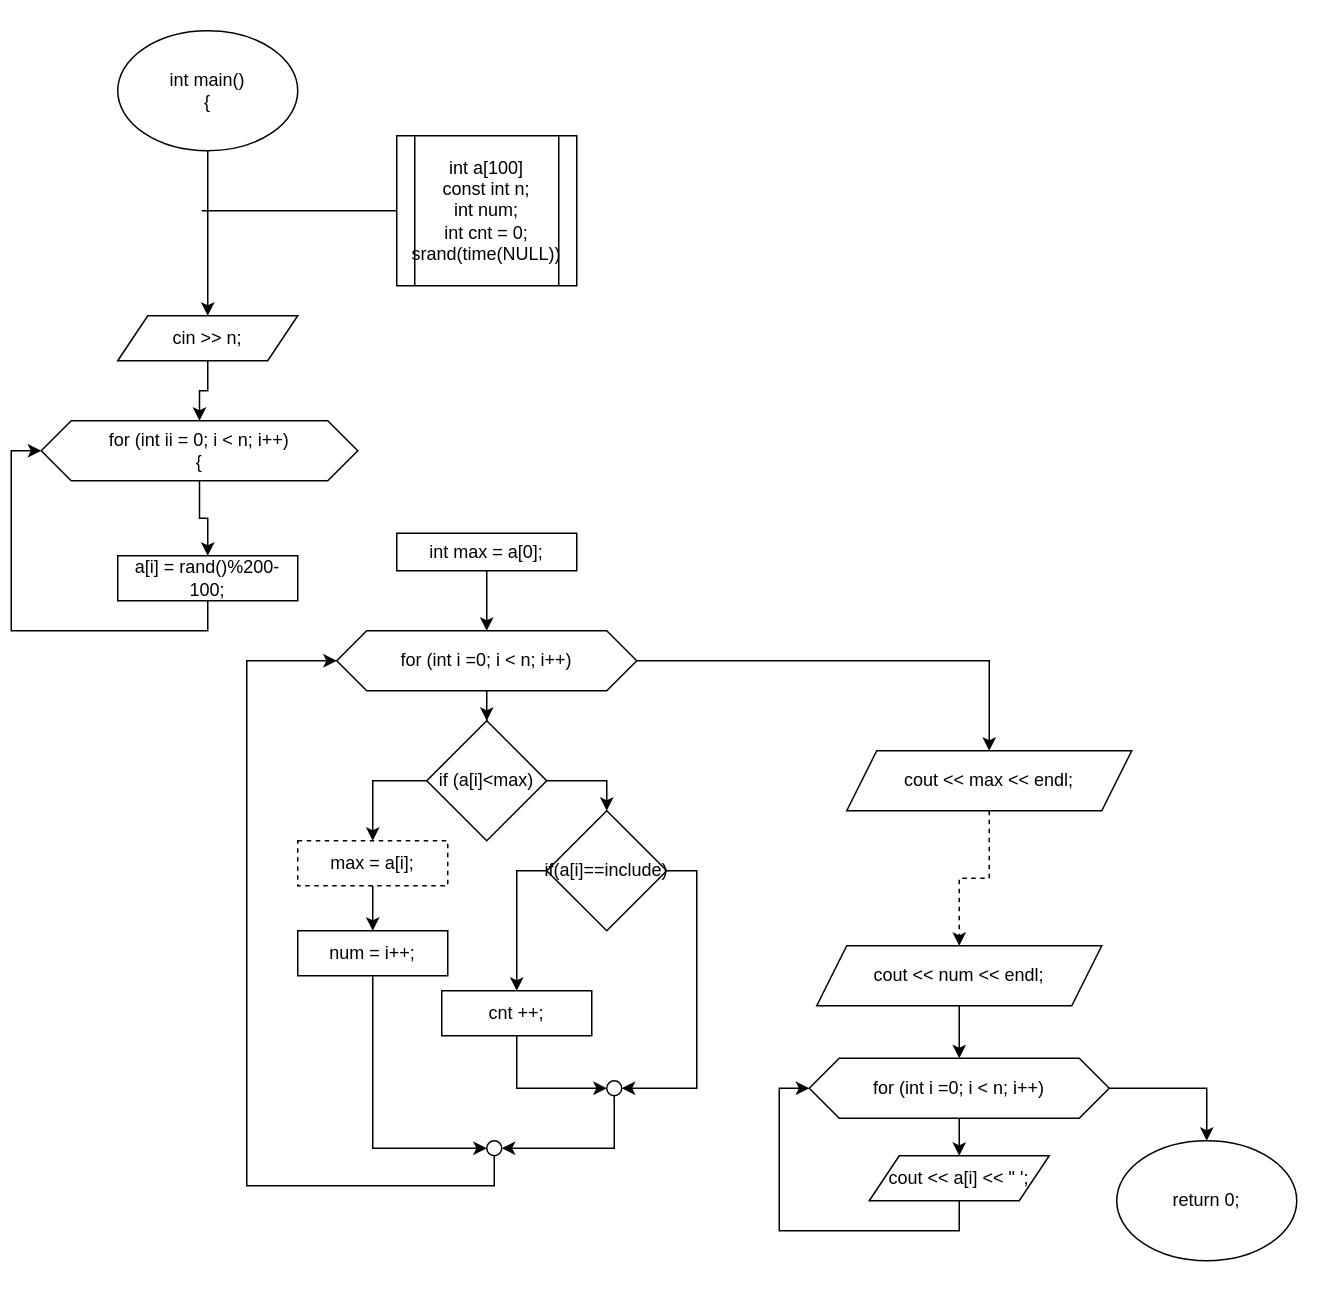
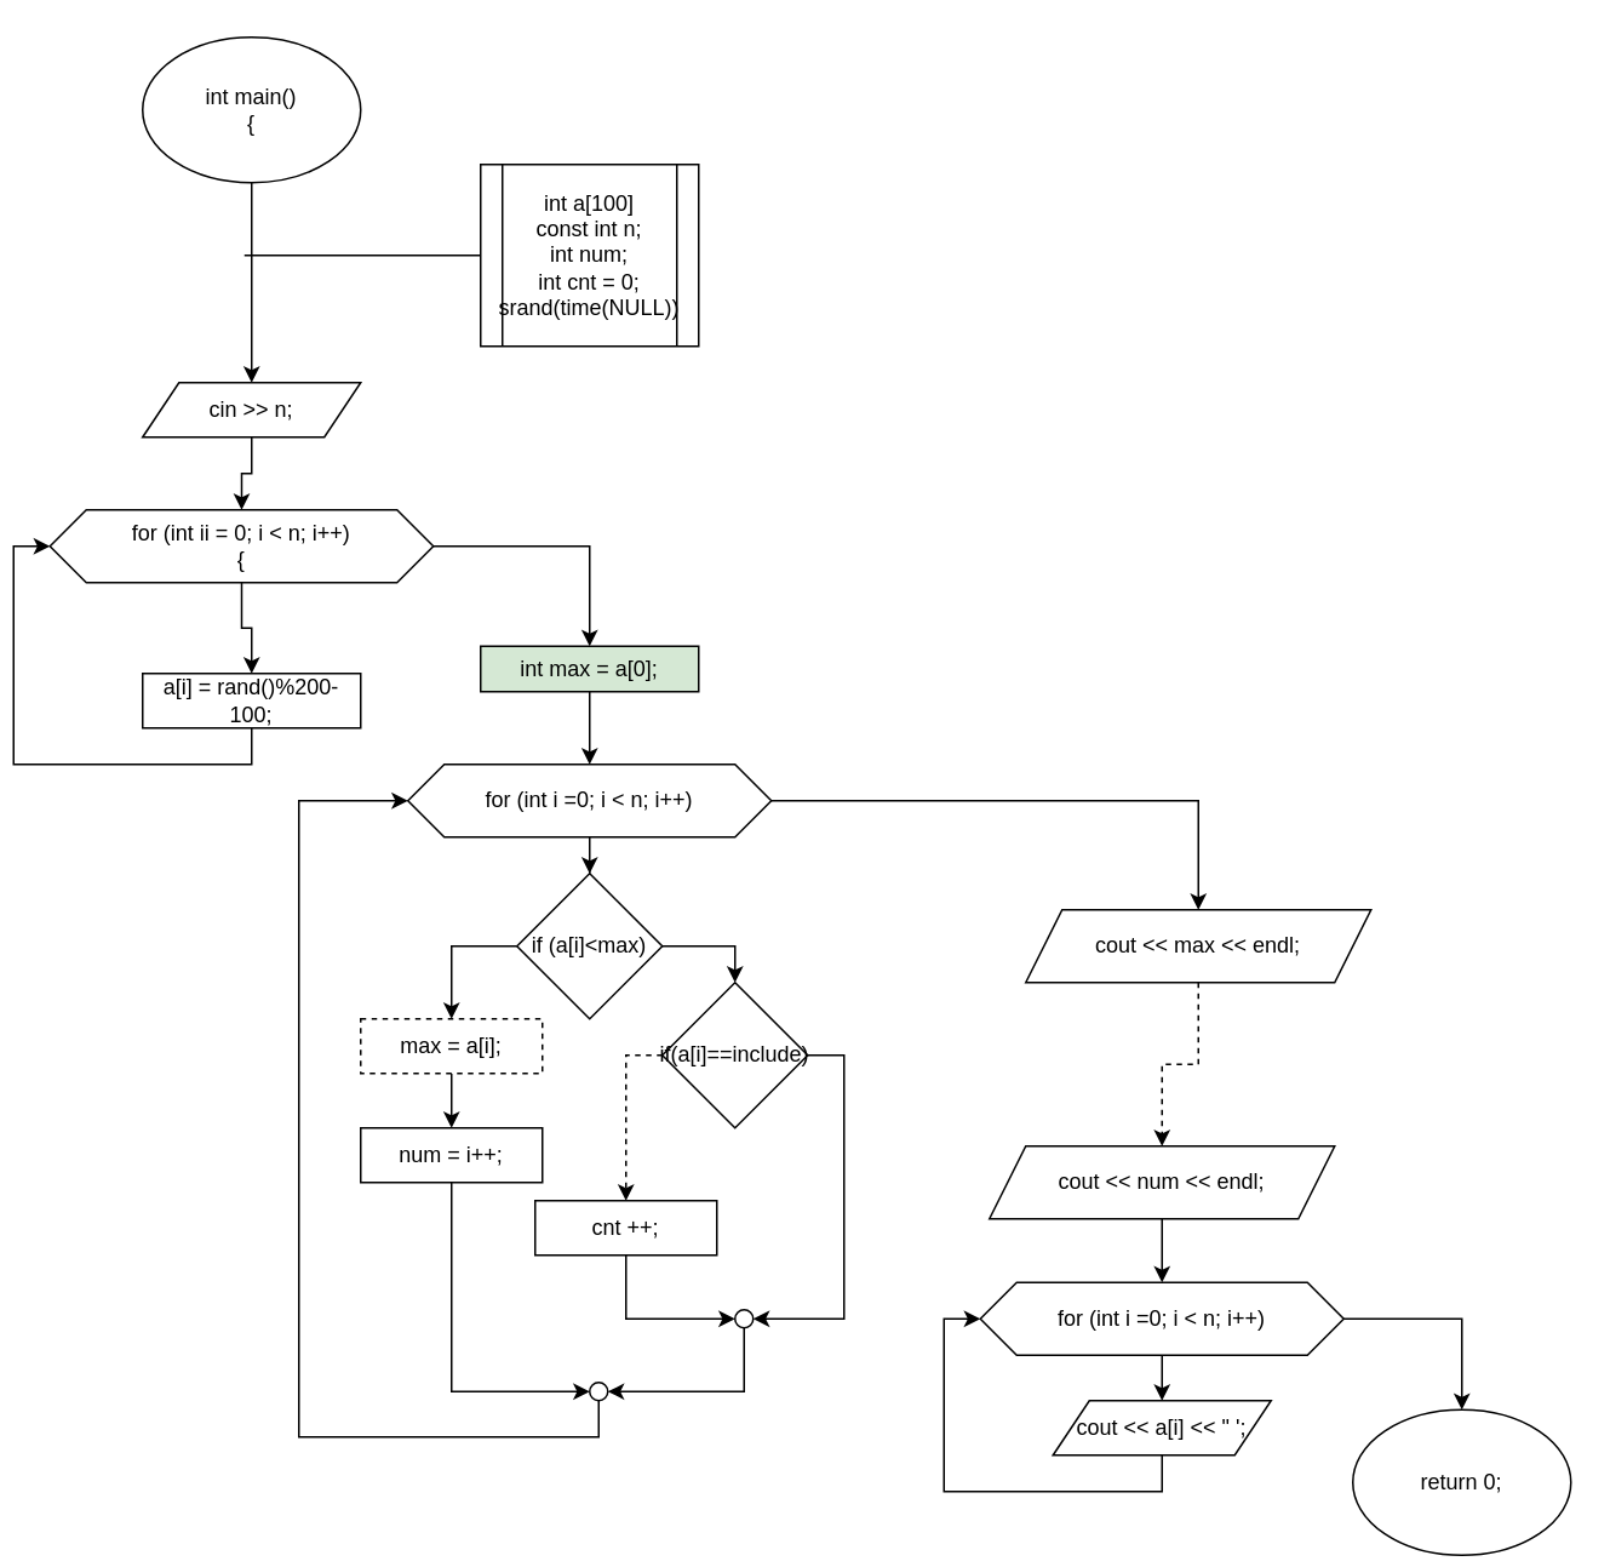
  <mxCell id="0" />
  <mxCell id="1" parent="0" />
  <mxCell id="2" value="" style="edgeStyle=orthogonalEdgeStyle;rounded=0;orthogonalLoop=1;jettySize=auto;html=1;" edge="1" parent="1" source="3" target="5"><mxGeometry relative="1" as="geometry" /></mxCell>
  <mxCell id="3" value="int main()&lt;br&gt;{" style="ellipse;whiteSpace=wrap;html=1;" vertex="1" parent="1"><mxGeometry x="71" y="20" width="120" height="80" as="geometry" /></mxCell>
  <mxCell id="4" value="" style="edgeStyle=orthogonalEdgeStyle;rounded=0;orthogonalLoop=1;jettySize=auto;html=1;" edge="1" parent="1" source="5" target="10"><mxGeometry relative="1" as="geometry" /></mxCell>
  <mxCell id="5" value="cin &amp;gt;&amp;gt; n;" style="shape=parallelogram;perimeter=parallelogramPerimeter;whiteSpace=wrap;html=1;fixedSize=1;" vertex="1" parent="1"><mxGeometry x="71" y="210" width="120" height="30" as="geometry" /></mxCell>
  <mxCell id="6" value="int a[100]&lt;br&gt;const int n;&lt;br&gt;int num;&lt;br&gt;int cnt = 0;&lt;br&gt;srand(time(NULL))" style="shape=process;whiteSpace=wrap;html=1;backgroundOutline=1;" vertex="1" parent="1"><mxGeometry x="257" y="90" width="120" height="100" as="geometry" /></mxCell>
  <mxCell id="7" value="" style="endArrow=none;html=1;rounded=0;entryX=0;entryY=0.5;entryDx=0;entryDy=0;" edge="1" parent="1" target="6"><mxGeometry width="50" height="50" relative="1" as="geometry"><mxPoint x="127" y="140" as="sourcePoint" /><mxPoint x="147" y="370" as="targetPoint" /></mxGeometry></mxCell>
  <mxCell id="8" value="" style="edgeStyle=orthogonalEdgeStyle;rounded=0;orthogonalLoop=1;jettySize=auto;html=1;" edge="1" parent="1" source="10" target="12"><mxGeometry relative="1" as="geometry" /></mxCell>
+ <mxCell id="9" style="edgeStyle=orthogonalEdgeStyle;rounded=0;orthogonalLoop=1;jettySize=auto;html=1;exitX=1;exitY=0.5;exitDx=0;exitDy=0;entryX=0.5;entryY=0;entryDx=0;entryDy=0;" edge="1" parent="1" source="10" target="14"><mxGeometry relative="1" as="geometry" /></mxCell>
  <mxCell id="10" value="for (int ii = 0; i &amp;lt; n; i++)&lt;br&gt;{" style="shape=hexagon;perimeter=hexagonPerimeter2;whiteSpace=wrap;html=1;fixedSize=1;" vertex="1" parent="1"><mxGeometry x="20" y="280" width="211" height="40" as="geometry" /></mxCell>
  <mxCell id="11" style="edgeStyle=orthogonalEdgeStyle;rounded=0;orthogonalLoop=1;jettySize=auto;html=1;exitX=0.5;exitY=1;exitDx=0;exitDy=0;entryX=0;entryY=0.5;entryDx=0;entryDy=0;" edge="1" parent="1" source="12" target="10"><mxGeometry relative="1" as="geometry" /></mxCell>
  <mxCell id="12" value="a[i] = rand()%200-100;" style="rounded=0;whiteSpace=wrap;html=1;" vertex="1" parent="1"><mxGeometry x="71" y="370" width="120" height="30" as="geometry" /></mxCell>
  <mxCell id="13" value="" style="edgeStyle=orthogonalEdgeStyle;rounded=0;orthogonalLoop=1;jettySize=auto;html=1;" edge="1" parent="1" source="14" target="18"><mxGeometry relative="1" as="geometry" /></mxCell>
- <mxCell id="14" value="int max = a[0];" style="rounded=0;whiteSpace=wrap;html=1;" vertex="1" parent="1"><mxGeometry x="257" y="355" width="120" height="25" as="geometry" /></mxCell>
+ <mxCell id="14" value="int max = a[0];" style="rounded=0;whiteSpace=wrap;html=1;fillColor=#d5e8d4;" vertex="1" parent="1"><mxGeometry x="257" y="355" width="120" height="25" as="geometry" /></mxCell>
  <mxCell id="15" style="edgeStyle=orthogonalEdgeStyle;rounded=0;orthogonalLoop=1;jettySize=auto;html=1;exitX=0.5;exitY=1;exitDx=0;exitDy=0;" edge="1" parent="1" source="5" target="5"><mxGeometry relative="1" as="geometry" /></mxCell>
  <mxCell id="16" value="" style="edgeStyle=orthogonalEdgeStyle;rounded=0;orthogonalLoop=1;jettySize=auto;html=1;" edge="1" parent="1" source="18" target="21"><mxGeometry relative="1" as="geometry" /></mxCell>
  <mxCell id="17" style="edgeStyle=orthogonalEdgeStyle;rounded=0;orthogonalLoop=1;jettySize=auto;html=1;exitX=1;exitY=0.5;exitDx=0;exitDy=0;entryX=0.5;entryY=0;entryDx=0;entryDy=0;" edge="1" parent="1" source="18" target="36"><mxGeometry relative="1" as="geometry" /></mxCell>
  <mxCell id="18" value="for (int i =0; i &amp;lt; n; i++)" style="shape=hexagon;perimeter=hexagonPerimeter2;whiteSpace=wrap;html=1;fixedSize=1;" vertex="1" parent="1"><mxGeometry x="217" y="420" width="200" height="40" as="geometry" /></mxCell>
  <mxCell id="19" style="edgeStyle=orthogonalEdgeStyle;rounded=0;orthogonalLoop=1;jettySize=auto;html=1;exitX=0;exitY=0.5;exitDx=0;exitDy=0;entryX=0.5;entryY=0;entryDx=0;entryDy=0;" edge="1" parent="1" source="21" target="23"><mxGeometry relative="1" as="geometry" /></mxCell>
  <mxCell id="20" style="edgeStyle=orthogonalEdgeStyle;rounded=0;orthogonalLoop=1;jettySize=auto;html=1;exitX=1;exitY=0.5;exitDx=0;exitDy=0;entryX=0.5;entryY=0;entryDx=0;entryDy=0;" edge="1" parent="1" source="21" target="28"><mxGeometry relative="1" as="geometry" /></mxCell>
  <mxCell id="21" value="if (a[i]&amp;lt;max)" style="rhombus;whiteSpace=wrap;html=1;" vertex="1" parent="1"><mxGeometry x="277" y="480" width="80" height="80" as="geometry" /></mxCell>
  <mxCell id="22" value="" style="edgeStyle=orthogonalEdgeStyle;rounded=0;orthogonalLoop=1;jettySize=auto;html=1;" edge="1" parent="1" source="23" target="25"><mxGeometry relative="1" as="geometry" /></mxCell>
  <mxCell id="23" value="max = a[i];" style="rounded=0;whiteSpace=wrap;html=1;dashed=1;" vertex="1" parent="1"><mxGeometry x="191" y="560" width="100" height="30" as="geometry" /></mxCell>
  <mxCell id="24" style="edgeStyle=orthogonalEdgeStyle;rounded=0;orthogonalLoop=1;jettySize=auto;html=1;exitX=0.5;exitY=1;exitDx=0;exitDy=0;entryX=0;entryY=0.5;entryDx=0;entryDy=0;" edge="1" parent="1" source="25" target="34"><mxGeometry relative="1" as="geometry" /></mxCell>
  <mxCell id="25" value="num = i++;" style="rounded=0;whiteSpace=wrap;html=1;" vertex="1" parent="1"><mxGeometry x="191" y="620" width="100" height="30" as="geometry" /></mxCell>
- <mxCell id="26" style="edgeStyle=orthogonalEdgeStyle;rounded=0;orthogonalLoop=1;jettySize=auto;html=1;exitX=0;exitY=0.5;exitDx=0;exitDy=0;entryX=0.5;entryY=0;entryDx=0;entryDy=0;" edge="1" parent="1" source="28" target="30"><mxGeometry relative="1" as="geometry" /></mxCell>
+ <mxCell id="26" style="edgeStyle=orthogonalEdgeStyle;rounded=0;orthogonalLoop=1;jettySize=auto;html=1;exitX=0;exitY=0.5;exitDx=0;exitDy=0;entryX=0.5;entryY=0;entryDx=0;entryDy=0;dashed=1;" edge="1" parent="1" source="28" target="30"><mxGeometry relative="1" as="geometry" /></mxCell>
  <mxCell id="27" style="edgeStyle=orthogonalEdgeStyle;rounded=0;orthogonalLoop=1;jettySize=auto;html=1;exitX=1;exitY=0.5;exitDx=0;exitDy=0;entryX=1;entryY=0.5;entryDx=0;entryDy=0;" edge="1" parent="1" source="28" target="32"><mxGeometry relative="1" as="geometry" /></mxCell>
  <mxCell id="28" value="if(a[i]==include)" style="rhombus;whiteSpace=wrap;html=1;" vertex="1" parent="1"><mxGeometry x="357" y="540" width="80" height="80" as="geometry" /></mxCell>
  <mxCell id="29" style="edgeStyle=orthogonalEdgeStyle;rounded=0;orthogonalLoop=1;jettySize=auto;html=1;exitX=0.5;exitY=1;exitDx=0;exitDy=0;entryX=0;entryY=0.5;entryDx=0;entryDy=0;" edge="1" parent="1" source="30" target="32"><mxGeometry relative="1" as="geometry" /></mxCell>
  <mxCell id="30" value="cnt ++;" style="rounded=0;whiteSpace=wrap;html=1;" vertex="1" parent="1"><mxGeometry x="287" y="660" width="100" height="30" as="geometry" /></mxCell>
  <mxCell id="31" style="edgeStyle=orthogonalEdgeStyle;rounded=0;orthogonalLoop=1;jettySize=auto;html=1;exitX=0.5;exitY=1;exitDx=0;exitDy=0;entryX=1;entryY=0.5;entryDx=0;entryDy=0;" edge="1" parent="1" source="32" target="34"><mxGeometry relative="1" as="geometry" /></mxCell>
  <mxCell id="32" value="" style="ellipse;whiteSpace=wrap;html=1;aspect=fixed;" vertex="1" parent="1"><mxGeometry x="397" y="720" width="10" height="10" as="geometry" /></mxCell>
  <mxCell id="33" style="edgeStyle=orthogonalEdgeStyle;rounded=0;orthogonalLoop=1;jettySize=auto;html=1;exitX=0.5;exitY=1;exitDx=0;exitDy=0;entryX=0;entryY=0.5;entryDx=0;entryDy=0;" edge="1" parent="1" source="34" target="18"><mxGeometry relative="1" as="geometry"><Array as="points"><mxPoint x="322" y="790" /><mxPoint x="157" y="790" /><mxPoint x="157" y="440" /></Array></mxGeometry></mxCell>
  <mxCell id="34" value="" style="ellipse;whiteSpace=wrap;html=1;" vertex="1" parent="1"><mxGeometry x="317" y="760" width="10" height="10" as="geometry" /></mxCell>
  <mxCell id="35" value="" style="edgeStyle=orthogonalEdgeStyle;rounded=0;orthogonalLoop=1;jettySize=auto;html=1;dashed=1;" edge="1" parent="1" source="36" target="38"><mxGeometry relative="1" as="geometry" /></mxCell>
  <mxCell id="36" value="cout &amp;lt;&amp;lt; max &amp;lt;&amp;lt; endl;" style="shape=parallelogram;perimeter=parallelogramPerimeter;whiteSpace=wrap;html=1;fixedSize=1;" vertex="1" parent="1"><mxGeometry x="557" y="500" width="190" height="40" as="geometry" /></mxCell>
  <mxCell id="37" value="" style="edgeStyle=orthogonalEdgeStyle;rounded=0;orthogonalLoop=1;jettySize=auto;html=1;" edge="1" parent="1" source="38" target="41"><mxGeometry relative="1" as="geometry" /></mxCell>
  <mxCell id="38" value="cout &amp;lt;&amp;lt; num &amp;lt;&amp;lt; endl;" style="shape=parallelogram;perimeter=parallelogramPerimeter;whiteSpace=wrap;html=1;fixedSize=1;" vertex="1" parent="1"><mxGeometry x="537" y="630" width="190" height="40" as="geometry" /></mxCell>
  <mxCell id="39" value="" style="edgeStyle=orthogonalEdgeStyle;rounded=0;orthogonalLoop=1;jettySize=auto;html=1;" edge="1" parent="1" source="41" target="43"><mxGeometry relative="1" as="geometry" /></mxCell>
  <mxCell id="40" style="edgeStyle=orthogonalEdgeStyle;rounded=0;orthogonalLoop=1;jettySize=auto;html=1;exitX=1;exitY=0.5;exitDx=0;exitDy=0;entryX=0.5;entryY=0;entryDx=0;entryDy=0;" edge="1" parent="1" source="41" target="44"><mxGeometry relative="1" as="geometry" /></mxCell>
  <mxCell id="41" value="for (int i =0; i &amp;lt; n; i++)" style="shape=hexagon;perimeter=hexagonPerimeter2;whiteSpace=wrap;html=1;fixedSize=1;" vertex="1" parent="1"><mxGeometry x="532" y="705" width="200" height="40" as="geometry" /></mxCell>
  <mxCell id="42" style="edgeStyle=orthogonalEdgeStyle;rounded=0;orthogonalLoop=1;jettySize=auto;html=1;exitX=0.5;exitY=1;exitDx=0;exitDy=0;entryX=0;entryY=0.5;entryDx=0;entryDy=0;" edge="1" parent="1" source="43" target="41"><mxGeometry relative="1" as="geometry" /></mxCell>
  <mxCell id="43" value="cout &amp;lt;&amp;lt; a[i] &amp;lt;&amp;lt; &quot; ';" style="shape=parallelogram;perimeter=parallelogramPerimeter;whiteSpace=wrap;html=1;fixedSize=1;" vertex="1" parent="1"><mxGeometry x="572" y="770" width="120" height="30" as="geometry" /></mxCell>
- <mxCell id="44" value="return 0;" style="ellipse;whiteSpace=wrap;html=1;" vertex="1" parent="1"><mxGeometry x="737" y="760" width="120" height="80" as="geometry" /></mxCell>
+ <mxCell id="44" value="return 0;" style="ellipse;whiteSpace=wrap;html=1;" vertex="1" parent="1"><mxGeometry x="737" y="775" width="120" height="80" as="geometry" /></mxCell>
